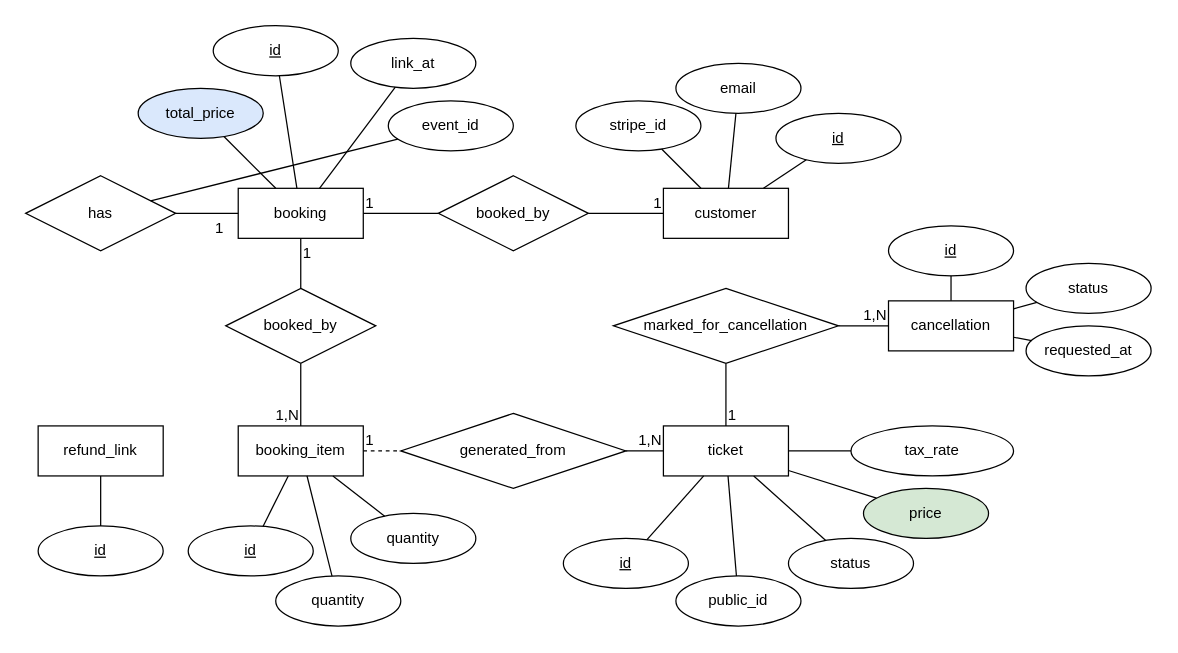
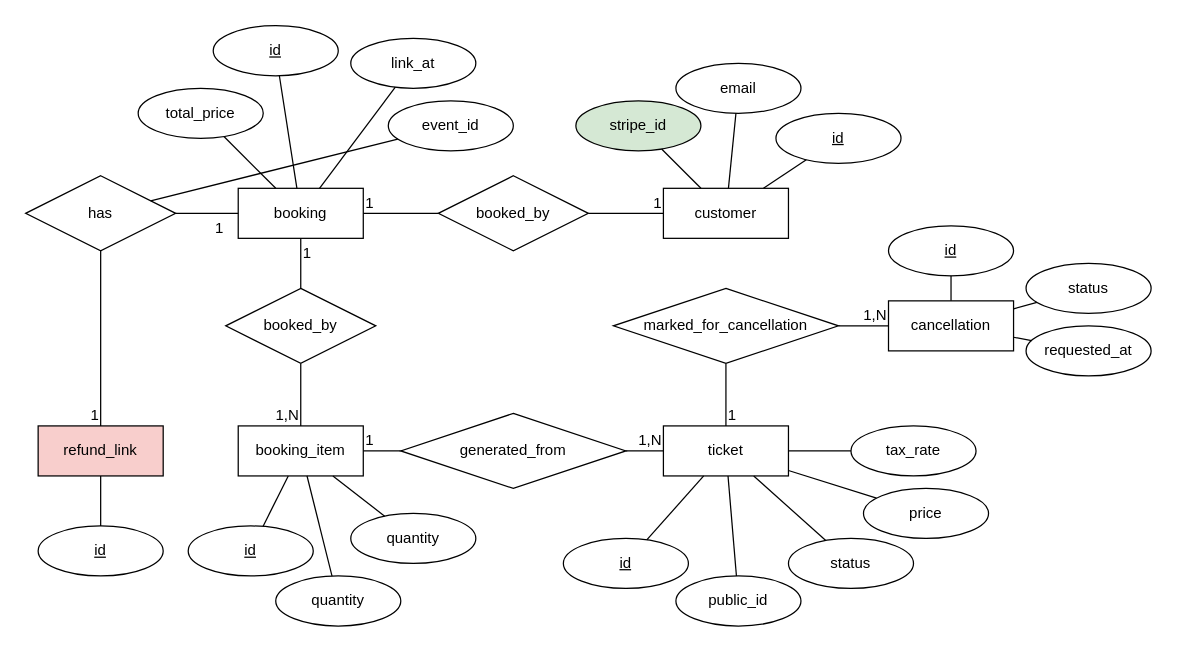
  <mxCell id="0" />
  <mxCell id="1" parent="0" />
  <mxCell id="2" value="booking" style="whiteSpace=wrap;html=1;align=center;" vertex="1" parent="1"><mxGeometry x="190" y="150" width="100" height="40" as="geometry" /></mxCell>
  <mxCell id="3" value="customer" style="whiteSpace=wrap;html=1;align=center;" vertex="1" parent="1"><mxGeometry x="530" y="150" width="100" height="40" as="geometry" /></mxCell>
  <mxCell id="4" value="booking_item" style="whiteSpace=wrap;html=1;align=center;" vertex="1" parent="1"><mxGeometry x="190" y="340" width="100" height="40" as="geometry" /></mxCell>
  <mxCell id="5" value="ticket" style="whiteSpace=wrap;html=1;align=center;" vertex="1" parent="1"><mxGeometry x="530" y="340" width="100" height="40" as="geometry" /></mxCell>
- <mxCell id="6" value="refund_link" style="whiteSpace=wrap;html=1;align=center;" vertex="1" parent="1"><mxGeometry x="30" y="340" width="100" height="40" as="geometry" /></mxCell>
+ <mxCell id="6" value="refund_link" style="whiteSpace=wrap;html=1;align=center;fillColor=#f8cecc;" vertex="1" parent="1"><mxGeometry x="30" y="340" width="100" height="40" as="geometry" /></mxCell>
  <mxCell id="7" value="cancellation" style="whiteSpace=wrap;html=1;align=center;" vertex="1" parent="1"><mxGeometry x="710" y="240" width="100" height="40" as="geometry" /></mxCell>
  <mxCell id="8" value="" style="endArrow=none;html=1;rounded=0;" edge="1" parent="1" source="12" target="3"><mxGeometry relative="1" as="geometry"><mxPoint x="320" y="250" as="sourcePoint" /><mxPoint x="480" y="250" as="targetPoint" /></mxGeometry></mxCell>
  <mxCell id="9" value="1" style="resizable=0;html=1;whiteSpace=wrap;align=right;verticalAlign=bottom;" connectable="0" vertex="1" parent="8"><mxGeometry x="1" relative="1" as="geometry" /></mxCell>
  <mxCell id="10" value="" style="endArrow=none;html=1;rounded=0;" edge="1" parent="1" source="2" target="12"><mxGeometry relative="1" as="geometry"><mxPoint x="290" y="170" as="sourcePoint" /><mxPoint x="530" y="170" as="targetPoint" /></mxGeometry></mxCell>
  <mxCell id="11" value="1" style="resizable=0;html=1;whiteSpace=wrap;align=left;verticalAlign=bottom;" connectable="0" vertex="1" parent="10"><mxGeometry x="-1" relative="1" as="geometry" /></mxCell>
  <mxCell id="12" value="booked_by" style="shape=rhombus;perimeter=rhombusPerimeter;whiteSpace=wrap;html=1;align=center;" vertex="1" parent="1"><mxGeometry x="350" y="140" width="120" height="60" as="geometry" /></mxCell>
  <mxCell id="13" value="" style="endArrow=none;html=1;rounded=0;" edge="1" parent="1" source="48" target="5"><mxGeometry relative="1" as="geometry"><mxPoint x="380" y="410" as="sourcePoint" /><mxPoint x="540" y="410" as="targetPoint" /></mxGeometry></mxCell>
  <mxCell id="14" value="1,N" style="resizable=0;html=1;whiteSpace=wrap;align=right;verticalAlign=bottom;" connectable="0" vertex="1" parent="13"><mxGeometry x="1" relative="1" as="geometry" /></mxCell>
  <mxCell id="15" value="" style="endArrow=none;html=1;rounded=0;" edge="1" parent="1" source="29" target="7"><mxGeometry relative="1" as="geometry"><mxPoint x="490" y="420" as="sourcePoint" /><mxPoint x="650" y="420" as="targetPoint" /></mxGeometry></mxCell>
  <mxCell id="16" value="1,N" style="resizable=0;html=1;whiteSpace=wrap;align=right;verticalAlign=bottom;" connectable="0" vertex="1" parent="15"><mxGeometry x="1" relative="1" as="geometry" /></mxCell>
+ <mxCell id="17" value="" style="endArrow=none;html=1;rounded=0;" edge="1" parent="1" source="21" target="6"><mxGeometry relative="1" as="geometry"><mxPoint x="310" y="450" as="sourcePoint" /><mxPoint x="470" y="450" as="targetPoint" /></mxGeometry></mxCell>
+ <mxCell id="18" value="1" style="resizable=0;html=1;whiteSpace=wrap;align=right;verticalAlign=bottom;" connectable="0" vertex="1" parent="17"><mxGeometry x="1" relative="1" as="geometry" /></mxCell>
  <mxCell id="19" value="" style="endArrow=none;html=1;rounded=0;" edge="1" parent="1" source="2" target="21"><mxGeometry relative="1" as="geometry"><mxPoint x="240" y="380" as="sourcePoint" /><mxPoint x="240" y="490" as="targetPoint" /></mxGeometry></mxCell>
  <mxCell id="20" value="1" style="resizable=0;html=1;whiteSpace=wrap;align=left;verticalAlign=bottom;" connectable="0" vertex="1" parent="19"><mxGeometry x="-1" relative="1" as="geometry"><mxPoint x="-20" y="20" as="offset" /></mxGeometry></mxCell>
  <mxCell id="21" value="has" style="shape=rhombus;perimeter=rhombusPerimeter;whiteSpace=wrap;html=1;align=center;" vertex="1" parent="1"><mxGeometry x="20" y="140" width="120" height="60" as="geometry" /></mxCell>
  <mxCell id="22" value="" style="endArrow=none;html=1;rounded=0;" edge="1" parent="1" source="26" target="4"><mxGeometry relative="1" as="geometry"><mxPoint x="60" y="300" as="sourcePoint" /><mxPoint x="220" y="300" as="targetPoint" /></mxGeometry></mxCell>
  <mxCell id="23" value="1,N" style="resizable=0;html=1;whiteSpace=wrap;align=right;verticalAlign=bottom;" connectable="0" vertex="1" parent="22"><mxGeometry x="1" relative="1" as="geometry" /></mxCell>
  <mxCell id="24" value="" style="endArrow=none;html=1;rounded=0;" edge="1" parent="1" source="2" target="26"><mxGeometry relative="1" as="geometry"><mxPoint x="240" y="190" as="sourcePoint" /><mxPoint x="240" y="340" as="targetPoint" /></mxGeometry></mxCell>
  <mxCell id="25" value="1" style="resizable=0;html=1;whiteSpace=wrap;align=left;verticalAlign=bottom;" connectable="0" vertex="1" parent="24"><mxGeometry x="-1" relative="1" as="geometry"><mxPoint y="20" as="offset" /></mxGeometry></mxCell>
  <mxCell id="26" value="booked_by" style="shape=rhombus;perimeter=rhombusPerimeter;whiteSpace=wrap;html=1;align=center;" vertex="1" parent="1"><mxGeometry x="180" y="230" width="120" height="60" as="geometry" /></mxCell>
  <mxCell id="27" value="" style="endArrow=none;html=1;rounded=0;" edge="1" parent="1" source="5" target="29"><mxGeometry relative="1" as="geometry"><mxPoint x="580" y="380" as="sourcePoint" /><mxPoint x="580" y="540" as="targetPoint" /></mxGeometry></mxCell>
  <mxCell id="28" value="1" style="resizable=0;html=1;whiteSpace=wrap;align=left;verticalAlign=bottom;" connectable="0" vertex="1" parent="27"><mxGeometry x="-1" relative="1" as="geometry"><mxPoint as="offset" /></mxGeometry></mxCell>
  <mxCell id="29" value="marked_for_cancellation" style="shape=rhombus;perimeter=rhombusPerimeter;whiteSpace=wrap;html=1;align=center;" vertex="1" parent="1"><mxGeometry x="490" y="230" width="180" height="60" as="geometry" /></mxCell>
  <mxCell id="30" value="id" style="ellipse;whiteSpace=wrap;html=1;align=center;fontStyle=4;" vertex="1" parent="1"><mxGeometry x="170" width="100" height="40" as="geometry" y="20" /></mxCell>
  <mxCell id="31" value="id" style="ellipse;whiteSpace=wrap;html=1;align=center;fontStyle=4;" vertex="1" parent="1"><mxGeometry x="620" y="90" width="100" height="40" as="geometry" /></mxCell>
  <mxCell id="32" value="id" style="ellipse;whiteSpace=wrap;html=1;align=center;fontStyle=4;" vertex="1" parent="1"><mxGeometry x="710" y="180" width="100" height="40" as="geometry" /></mxCell>
  <mxCell id="33" value="id" style="ellipse;whiteSpace=wrap;html=1;align=center;fontStyle=4;" vertex="1" parent="1"><mxGeometry x="450" y="430" width="100" height="40" as="geometry" /></mxCell>
  <mxCell id="34" value="id" style="ellipse;whiteSpace=wrap;html=1;align=center;fontStyle=4;" vertex="1" parent="1"><mxGeometry x="150" y="420" width="100" height="40" as="geometry" /></mxCell>
  <mxCell id="35" value="id" style="ellipse;whiteSpace=wrap;html=1;align=center;fontStyle=4;" vertex="1" parent="1"><mxGeometry x="30" y="420" width="100" height="40" as="geometry" /></mxCell>
  <mxCell id="36" value="link_at" style="ellipse;whiteSpace=wrap;html=1;align=center;" vertex="1" parent="1"><mxGeometry x="280" y="30" width="100" height="40" as="geometry" /></mxCell>
  <mxCell id="37" value="event_id" style="ellipse;whiteSpace=wrap;html=1;align=center;" vertex="1" parent="1"><mxGeometry x="310" y="80" width="100" height="40" as="geometry" /></mxCell>
  <mxCell id="38" value="" style="endArrow=none;html=1;rounded=0;" edge="1" parent="1" source="30" target="2"><mxGeometry relative="1" as="geometry"><mxPoint x="70" y="70" as="sourcePoint" /><mxPoint x="230" y="70" as="targetPoint" /></mxGeometry></mxCell>
  <mxCell id="39" value="" style="endArrow=none;html=1;rounded=0;" edge="1" parent="1" source="37" target="21"><mxGeometry relative="1" as="geometry"><mxPoint x="70" y="80" as="sourcePoint" /><mxPoint x="230" y="80" as="targetPoint" /></mxGeometry></mxCell>
  <mxCell id="40" value="" style="endArrow=none;html=1;rounded=0;" edge="1" parent="1" source="36" target="2"><mxGeometry relative="1" as="geometry"><mxPoint x="60" y="110" as="sourcePoint" /><mxPoint x="220" y="110" as="targetPoint" /></mxGeometry></mxCell>
- <mxCell id="41" value="total_price" style="ellipse;whiteSpace=wrap;html=1;align=center;fillColor=#dae8fc;" vertex="1" parent="1"><mxGeometry x="110" y="70" width="100" height="40" as="geometry" /></mxCell>
+ <mxCell id="41" value="total_price" style="ellipse;whiteSpace=wrap;html=1;align=center;" vertex="1" parent="1"><mxGeometry x="110" y="70" width="100" height="40" as="geometry" /></mxCell>
  <mxCell id="42" value="" style="endArrow=none;html=1;rounded=0;" edge="1" parent="1" source="41" target="2"><mxGeometry relative="1" as="geometry"><mxPoint x="50" y="90" as="sourcePoint" /><mxPoint x="210" y="90" as="targetPoint" /></mxGeometry></mxCell>
  <mxCell id="43" value="quantity" style="ellipse;whiteSpace=wrap;html=1;align=center;" vertex="1" parent="1"><mxGeometry x="220" y="460" width="100" height="40" as="geometry" /></mxCell>
  <mxCell id="44" value="" style="endArrow=none;html=1;rounded=0;" edge="1" parent="1" source="4" target="43"><mxGeometry relative="1" as="geometry"><mxPoint x="300" y="470" as="sourcePoint" /><mxPoint x="460" y="470" as="targetPoint" /></mxGeometry></mxCell>
  <mxCell id="45" value="" style="endArrow=none;html=1;rounded=0;" edge="1" parent="1" source="4" target="34"><mxGeometry relative="1" as="geometry"><mxPoint x="268" y="390" as="sourcePoint" /><mxPoint x="304" y="431" as="targetPoint" /></mxGeometry></mxCell>
- <mxCell id="46" value="" style="endArrow=none;html=1;rounded=0;dashed=1;" edge="1" parent="1" source="4" target="48"><mxGeometry relative="1" as="geometry"><mxPoint x="290" y="360" as="sourcePoint" /><mxPoint x="530" y="360" as="targetPoint" /></mxGeometry></mxCell>
+ <mxCell id="46" value="" style="endArrow=none;html=1;rounded=0;" edge="1" parent="1" source="4" target="48"><mxGeometry relative="1" as="geometry"><mxPoint x="290" y="360" as="sourcePoint" /><mxPoint x="530" y="360" as="targetPoint" /></mxGeometry></mxCell>
  <mxCell id="47" value="1" style="resizable=0;html=1;whiteSpace=wrap;align=left;verticalAlign=bottom;" connectable="0" vertex="1" parent="46"><mxGeometry x="-1" relative="1" as="geometry" /></mxCell>
  <mxCell id="48" value="generated_from" style="shape=rhombus;perimeter=rhombusPerimeter;whiteSpace=wrap;html=1;align=center;" vertex="1" parent="1"><mxGeometry x="320" y="330" width="180" height="60" as="geometry" /></mxCell>
  <mxCell id="49" value="" style="endArrow=none;html=1;rounded=0;" edge="1" parent="1" source="6" target="35"><mxGeometry relative="1" as="geometry"><mxPoint x="-30" y="400" as="sourcePoint" /><mxPoint x="130" y="400" as="targetPoint" /></mxGeometry></mxCell>
- <mxCell id="50" value="stripe_id" style="ellipse;whiteSpace=wrap;html=1;align=center;" vertex="1" parent="1"><mxGeometry x="460" y="80" width="100" height="40" as="geometry" /></mxCell>
+ <mxCell id="50" value="stripe_id" style="ellipse;whiteSpace=wrap;html=1;align=center;fillColor=#d5e8d4;" vertex="1" parent="1"><mxGeometry x="460" y="80" width="100" height="40" as="geometry" /></mxCell>
  <mxCell id="51" value="email" style="ellipse;whiteSpace=wrap;html=1;align=center;" vertex="1" parent="1"><mxGeometry x="540" y="50" width="100" height="40" as="geometry" /></mxCell>
  <mxCell id="52" value="" style="endArrow=none;html=1;rounded=0;" edge="1" parent="1" source="50" target="3"><mxGeometry relative="1" as="geometry"><mxPoint x="490" y="190" as="sourcePoint" /><mxPoint x="650" y="190" as="targetPoint" /></mxGeometry></mxCell>
  <mxCell id="53" value="" style="endArrow=none;html=1;rounded=0;" edge="1" parent="1" source="51" target="3"><mxGeometry relative="1" as="geometry"><mxPoint x="380" y="230" as="sourcePoint" /><mxPoint x="540" y="230" as="targetPoint" /></mxGeometry></mxCell>
  <mxCell id="54" value="" style="endArrow=none;html=1;rounded=0;" edge="1" parent="1" source="31" target="3"><mxGeometry relative="1" as="geometry"><mxPoint x="430" y="220" as="sourcePoint" /><mxPoint x="590" y="220" as="targetPoint" /></mxGeometry></mxCell>
  <mxCell id="55" value="status" style="ellipse;whiteSpace=wrap;html=1;align=center;" vertex="1" parent="1"><mxGeometry x="820" y="210" width="100" height="40" as="geometry" /></mxCell>
  <mxCell id="56" value="requested_at" style="ellipse;whiteSpace=wrap;html=1;align=center;" vertex="1" parent="1"><mxGeometry x="820" y="260" width="100" height="40" as="geometry" /></mxCell>
  <mxCell id="57" value="" style="endArrow=none;html=1;rounded=0;" edge="1" parent="1" source="7" target="32"><mxGeometry relative="1" as="geometry"><mxPoint x="780" y="300" as="sourcePoint" /><mxPoint x="940" y="300" as="targetPoint" /></mxGeometry></mxCell>
  <mxCell id="58" value="" style="endArrow=none;html=1;rounded=0;" edge="1" parent="1" source="7" target="55"><mxGeometry relative="1" as="geometry"><mxPoint x="720" y="350" as="sourcePoint" /><mxPoint x="880" y="350" as="targetPoint" /></mxGeometry></mxCell>
  <mxCell id="59" value="" style="endArrow=none;html=1;rounded=0;" edge="1" parent="1" source="7" target="56"><mxGeometry relative="1" as="geometry"><mxPoint x="720" y="380" as="sourcePoint" /><mxPoint x="880" y="380" as="targetPoint" /></mxGeometry></mxCell>
  <mxCell id="60" value="public_id" style="ellipse;whiteSpace=wrap;html=1;align=center;" vertex="1" parent="1"><mxGeometry x="540" y="460" width="100" height="40" as="geometry" /></mxCell>
  <mxCell id="61" value="status" style="ellipse;whiteSpace=wrap;html=1;align=center;" vertex="1" parent="1"><mxGeometry x="630" y="430" width="100" height="40" as="geometry" /></mxCell>
- <mxCell id="62" value="price" style="ellipse;whiteSpace=wrap;html=1;align=center;fillColor=#d5e8d4;" vertex="1" parent="1"><mxGeometry x="690" y="390" width="100" height="40" as="geometry" /></mxCell>
- <mxCell id="63" value="tax_rate" style="ellipse;whiteSpace=wrap;html=1;align=center;" vertex="1" parent="1"><mxGeometry x="680" y="340" width="130" height="40" as="geometry" /></mxCell>
+ <mxCell id="62" value="price" style="ellipse;whiteSpace=wrap;html=1;align=center;" vertex="1" parent="1"><mxGeometry x="690" y="390" width="100" height="40" as="geometry" /></mxCell>
+ <mxCell id="63" value="tax_rate" style="ellipse;whiteSpace=wrap;html=1;align=center;" vertex="1" parent="1"><mxGeometry x="680" y="340" width="100" height="40" as="geometry" /></mxCell>
  <mxCell id="64" value="" style="endArrow=none;html=1;rounded=0;" edge="1" parent="1" source="33" target="5"><mxGeometry relative="1" as="geometry"><mxPoint x="380" y="530" as="sourcePoint" /><mxPoint x="540" y="530" as="targetPoint" /></mxGeometry></mxCell>
  <mxCell id="65" value="" style="endArrow=none;html=1;rounded=0;" edge="1" parent="1" source="60" target="5"><mxGeometry relative="1" as="geometry"><mxPoint x="400" y="540" as="sourcePoint" /><mxPoint x="600" y="390" as="targetPoint" /></mxGeometry></mxCell>
  <mxCell id="66" value="" style="endArrow=none;html=1;rounded=0;" edge="1" parent="1" source="61" target="5"><mxGeometry relative="1" as="geometry"><mxPoint x="598" y="470" as="sourcePoint" /><mxPoint x="592" y="390" as="targetPoint" /></mxGeometry></mxCell>
  <mxCell id="67" value="" style="endArrow=none;html=1;rounded=0;" edge="1" parent="1" source="62" target="5"><mxGeometry relative="1" as="geometry"><mxPoint x="670" y="442" as="sourcePoint" /><mxPoint x="612" y="390" as="targetPoint" /></mxGeometry></mxCell>
  <mxCell id="68" value="" style="endArrow=none;html=1;rounded=0;" edge="1" parent="1" source="63" target="5"><mxGeometry relative="1" as="geometry"><mxPoint x="710" y="408" as="sourcePoint" /><mxPoint x="640" y="386" as="targetPoint" /></mxGeometry></mxCell>
  <mxCell id="69" value="quantity" style="ellipse;whiteSpace=wrap;html=1;align=center;" vertex="1" parent="1"><mxGeometry x="280" y="410" width="100" height="40" as="geometry" /></mxCell>
  <mxCell id="70" value="" style="endArrow=none;html=1;rounded=0;" edge="1" parent="1" source="4" target="69"><mxGeometry relative="1" as="geometry"><mxPoint x="255" y="390" as="sourcePoint" /><mxPoint x="275" y="470" as="targetPoint" /></mxGeometry></mxCell>
